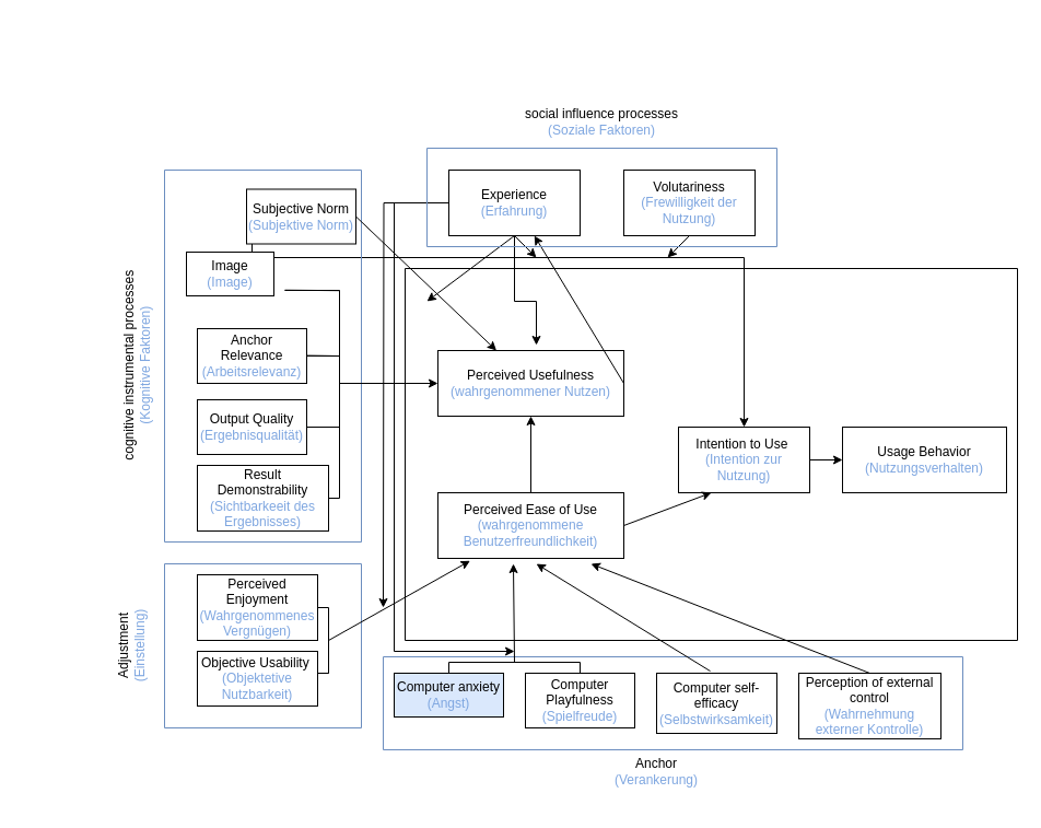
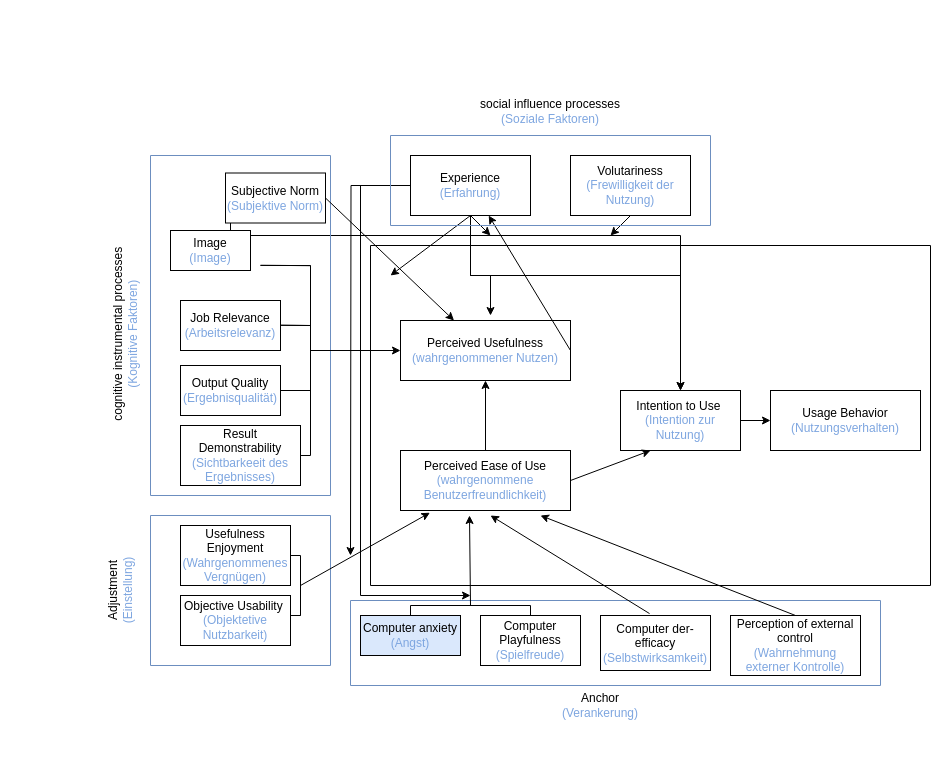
  <mxCell id="0" />
  <mxCell id="1" parent="0" />
  <mxCell id="2" value="&lt;div&gt;Perceived Usefulness&lt;/div&gt;&lt;div&gt;&lt;font color=&quot;#7ea6e0&quot;&gt;(wahrgenommener Nutzen)&lt;/font&gt;&lt;/div&gt;" style="rounded=0;whiteSpace=wrap;html=1;" parent="1" vertex="1"><mxGeometry x="400" y="320" width="170" height="60" as="geometry" /></mxCell>
  <mxCell id="3" style="edgeStyle=orthogonalEdgeStyle;rounded=0;orthogonalLoop=1;jettySize=auto;html=1;entryX=0.5;entryY=1;entryDx=0;entryDy=0;" parent="1" source="4" target="2" edge="1"><mxGeometry relative="1" as="geometry" /></mxCell>
  <mxCell id="4" value="&lt;div&gt;Perceived Ease of Use&lt;/div&gt;&lt;font color=&quot;#7ea6e0&quot;&gt;&lt;/font&gt;&lt;div&gt;&lt;span style=&quot;caret-color: rgb(126, 166, 224); color: rgb(126, 166, 224);&quot;&gt;(wahrgenommene Benutzerfreundlichkeit)&lt;/span&gt;&lt;br&gt;&lt;/div&gt;" style="rounded=0;whiteSpace=wrap;html=1;" parent="1" vertex="1"><mxGeometry x="400" y="450" width="170" height="60" as="geometry" /></mxCell>
  <mxCell id="5" style="edgeStyle=orthogonalEdgeStyle;rounded=0;orthogonalLoop=1;jettySize=auto;html=1;entryX=0;entryY=0.5;entryDx=0;entryDy=0;" parent="1" source="6" target="7" edge="1"><mxGeometry relative="1" as="geometry" /></mxCell>
  <mxCell id="6" value="&lt;div&gt;Intention to Use&amp;nbsp;&lt;/div&gt;&lt;div&gt;&lt;span style=&quot;color: rgb(126, 166, 224);&quot;&gt;(Intention zur Nutzung)&lt;/span&gt;&lt;br&gt;&lt;/div&gt;" style="rounded=0;whiteSpace=wrap;html=1;" parent="1" vertex="1"><mxGeometry x="620" y="390" width="120" height="60" as="geometry" /></mxCell>
  <mxCell id="7" value="&lt;div&gt;Usage Behavior&lt;/div&gt;&lt;div&gt;&lt;span style=&quot;color: rgb(126, 166, 224);&quot;&gt;(Nutzungsverhalten)&lt;/span&gt;&lt;br&gt;&lt;/div&gt;" style="rounded=0;whiteSpace=wrap;html=1;" parent="1" vertex="1"><mxGeometry x="770" y="390" width="150" height="60" as="geometry" /></mxCell>
  <mxCell id="8" value="" style="endArrow=classic;html=1;rounded=0;exitX=1;exitY=0.5;exitDx=0;exitDy=0;" parent="1" source="2" target="19" edge="1"><mxGeometry width="50" height="50" relative="1" as="geometry"><mxPoint x="320" y="400" as="sourcePoint" /><mxPoint x="410" y="360" as="targetPoint" /></mxGeometry></mxCell>
  <mxCell id="9" value="" style="endArrow=classic;html=1;rounded=0;exitX=1;exitY=0.5;exitDx=0;exitDy=0;entryX=0.25;entryY=1;entryDx=0;entryDy=0;" parent="1" source="4" target="6" edge="1"><mxGeometry width="50" height="50" relative="1" as="geometry"><mxPoint x="570" y="480" as="sourcePoint" /><mxPoint x="680" y="520" as="targetPoint" /></mxGeometry></mxCell>
  <mxCell id="10" value="" style="endArrow=none;html=1;rounded=0;" parent="1" edge="1"><mxGeometry width="50" height="50" relative="1" as="geometry"><mxPoint x="370" y="585" as="sourcePoint" /><mxPoint x="370" y="245" as="targetPoint" /></mxGeometry></mxCell>
  <mxCell id="11" value="" style="endArrow=none;html=1;rounded=0;" parent="1" edge="1"><mxGeometry width="50" height="50" relative="1" as="geometry"><mxPoint x="930" y="585" as="sourcePoint" /><mxPoint x="930" y="245" as="targetPoint" /></mxGeometry></mxCell>
  <mxCell id="12" value="" style="endArrow=none;html=1;rounded=0;" parent="1" edge="1"><mxGeometry width="50" height="50" relative="1" as="geometry"><mxPoint x="370" y="245" as="sourcePoint" /><mxPoint x="930" y="245" as="targetPoint" /></mxGeometry></mxCell>
  <mxCell id="13" value="" style="endArrow=none;html=1;rounded=0;" parent="1" edge="1"><mxGeometry width="50" height="50" relative="1" as="geometry"><mxPoint x="930" y="585" as="sourcePoint" /><mxPoint x="370" y="585" as="targetPoint" /></mxGeometry></mxCell>
  <mxCell id="14" style="edgeStyle=orthogonalEdgeStyle;rounded=0;orthogonalLoop=1;jettySize=auto;html=1;" parent="1" source="29" target="6" edge="1"><mxGeometry relative="1" as="geometry"><Array as="points"><mxPoint x="230" y="235" /><mxPoint x="680" y="235" /></Array></mxGeometry></mxCell>
  <mxCell id="15" style="edgeStyle=orthogonalEdgeStyle;rounded=0;orthogonalLoop=1;jettySize=auto;html=1;" parent="1" source="19" edge="1"><mxGeometry relative="1" as="geometry"><mxPoint x="350" y="555" as="targetPoint" /></mxGeometry></mxCell>
  <mxCell id="16" style="edgeStyle=orthogonalEdgeStyle;rounded=0;orthogonalLoop=1;jettySize=auto;html=1;" parent="1" source="19" edge="1"><mxGeometry relative="1" as="geometry"><mxPoint x="470" y="595" as="targetPoint" /><Array as="points"><mxPoint x="360" y="185" /><mxPoint x="360" y="595" /></Array></mxGeometry></mxCell>
+ <mxCell id="17" style="edgeStyle=orthogonalEdgeStyle;rounded=0;orthogonalLoop=1;jettySize=auto;html=1;" parent="1" source="19" target="6" edge="1"><mxGeometry relative="1" as="geometry"><Array as="points"><mxPoint x="470" y="275" /><mxPoint x="680" y="275" /></Array></mxGeometry></mxCell>
  <mxCell id="18" style="edgeStyle=orthogonalEdgeStyle;rounded=0;orthogonalLoop=1;jettySize=auto;html=1;" parent="1" source="19" edge="1"><mxGeometry relative="1" as="geometry"><mxPoint x="490" y="315" as="targetPoint" /><Array as="points"><mxPoint x="470" y="275" /><mxPoint x="490" y="275" /></Array></mxGeometry></mxCell>
  <mxCell id="19" value="&lt;div&gt;Experience&lt;/div&gt;&lt;div&gt;&lt;span style=&quot;color: rgb(126, 166, 224);&quot;&gt;(Erfahrung)&lt;/span&gt;&lt;br&gt;&lt;/div&gt;" style="rounded=0;whiteSpace=wrap;html=1;" parent="1" vertex="1"><mxGeometry x="410" y="155" width="120" height="60" as="geometry" /></mxCell>
  <mxCell id="20" value="&lt;div&gt;Volutariness&lt;br&gt;&lt;/div&gt;&lt;div&gt;&lt;span style=&quot;color: rgb(126, 166, 224);&quot;&gt;(Frewilligkeit der Nutzung)&lt;/span&gt;&lt;br&gt;&lt;/div&gt;" style="rounded=0;whiteSpace=wrap;html=1;" parent="1" vertex="1"><mxGeometry x="570" y="155" width="120" height="60" as="geometry" /></mxCell>
  <mxCell id="21" value="" style="endArrow=classic;html=1;rounded=0;exitX=0.5;exitY=1;exitDx=0;exitDy=0;" parent="1" source="19" edge="1"><mxGeometry width="50" height="50" relative="1" as="geometry"><mxPoint x="310" y="255" as="sourcePoint" /><mxPoint x="390" y="275" as="targetPoint" /></mxGeometry></mxCell>
  <mxCell id="22" value="" style="endArrow=classic;html=1;rounded=0;" parent="1" edge="1"><mxGeometry width="50" height="50" relative="1" as="geometry"><mxPoint x="470" y="215" as="sourcePoint" /><mxPoint x="490" y="235" as="targetPoint" /></mxGeometry></mxCell>
  <mxCell id="23" value="" style="endArrow=classic;html=1;rounded=0;exitX=0.5;exitY=1;exitDx=0;exitDy=0;" parent="1" source="20" edge="1"><mxGeometry width="50" height="50" relative="1" as="geometry"><mxPoint x="480" y="225" as="sourcePoint" /><mxPoint x="610" y="235" as="targetPoint" /></mxGeometry></mxCell>
  <mxCell id="24" value="" style="swimlane;startSize=0;fillColor=#dae8fc;strokeColor=#6C8EBF;" parent="1" vertex="1"><mxGeometry x="150" y="155" width="180" height="340" as="geometry" /></mxCell>
  <mxCell id="25" value="&lt;div&gt;Image&lt;/div&gt;&lt;div&gt;&lt;span style=&quot;color: rgb(126, 166, 224);&quot;&gt;(Image)&lt;/span&gt;&lt;br&gt;&lt;/div&gt;" style="rounded=0;whiteSpace=wrap;html=1;" parent="24" vertex="1"><mxGeometry x="20" y="75" width="80" height="40" as="geometry" /></mxCell>
- <mxCell id="26" value="&lt;div&gt;Anchor Relevance&lt;/div&gt;&lt;div&gt;&lt;span style=&quot;color: rgb(126, 166, 224);&quot;&gt;(Arbeitsrelevanz)&lt;/span&gt;&lt;br&gt;&lt;/div&gt;" style="rounded=0;whiteSpace=wrap;html=1;" parent="24" vertex="1"><mxGeometry x="30" y="145" width="100" height="50" as="geometry" /></mxCell>
+ <mxCell id="26" value="&lt;div&gt;Job Relevance&lt;/div&gt;&lt;div&gt;&lt;span style=&quot;color: rgb(126, 166, 224);&quot;&gt;(Arbeitsrelevanz)&lt;/span&gt;&lt;br&gt;&lt;/div&gt;" style="rounded=0;whiteSpace=wrap;html=1;" parent="24" vertex="1"><mxGeometry x="30" y="145" width="100" height="50" as="geometry" /></mxCell>
  <mxCell id="27" value="&lt;div&gt;Output Quality&lt;/div&gt;&lt;div&gt;&lt;span style=&quot;color: rgb(126, 166, 224);&quot;&gt;(Ergebnisqualität)&lt;/span&gt;&lt;br&gt;&lt;/div&gt;" style="rounded=0;whiteSpace=wrap;html=1;" parent="24" vertex="1"><mxGeometry x="30" y="210" width="100" height="50" as="geometry" /></mxCell>
  <mxCell id="28" value="&lt;div&gt;Result Demonstrability&lt;/div&gt;&lt;div&gt;&lt;span style=&quot;color: rgb(126, 166, 224);&quot;&gt;(Sichtbarkeeit des Ergebnisses)&lt;/span&gt;&lt;br&gt;&lt;/div&gt;" style="rounded=0;whiteSpace=wrap;html=1;" parent="24" vertex="1"><mxGeometry x="30" y="270" width="120" height="60" as="geometry" /></mxCell>
  <mxCell id="29" value="&lt;div&gt;&lt;font&gt;Subjective Norm&lt;/font&gt;&lt;/div&gt;&lt;div&gt;&lt;font color=&quot;#7ea6e0&quot;&gt;(Subjektive Norm)&lt;/font&gt;&lt;/div&gt;" style="rounded=0;whiteSpace=wrap;html=1;" parent="24" vertex="1"><mxGeometry x="75" y="17.5" width="100" height="50" as="geometry" /></mxCell>
  <mxCell id="30" value="" style="endArrow=none;html=1;rounded=0;exitX=1;exitY=0.5;exitDx=0;exitDy=0;" parent="24" source="28" edge="1"><mxGeometry width="50" height="50" relative="1" as="geometry"><mxPoint x="140" y="330" as="sourcePoint" /><mxPoint x="160" y="300" as="targetPoint" /></mxGeometry></mxCell>
  <mxCell id="31" value="" style="endArrow=none;html=1;rounded=0;exitX=1;exitY=0.5;exitDx=0;exitDy=0;" parent="24" source="27" edge="1"><mxGeometry width="50" height="50" relative="1" as="geometry"><mxPoint x="120" y="290" as="sourcePoint" /><mxPoint x="160" y="235" as="targetPoint" /></mxGeometry></mxCell>
  <mxCell id="32" value="" style="endArrow=none;html=1;rounded=0;exitX=1;exitY=0.5;exitDx=0;exitDy=0;" parent="24" edge="1"><mxGeometry width="50" height="50" relative="1" as="geometry"><mxPoint x="110" y="109.86" as="sourcePoint" /><mxPoint x="110" y="109.86" as="targetPoint" /><Array as="points"><mxPoint x="160" y="110.1" /></Array></mxGeometry></mxCell>
  <mxCell id="33" value="" style="endArrow=none;html=1;rounded=0;exitX=1;exitY=0.5;exitDx=0;exitDy=0;" parent="24" edge="1"><mxGeometry width="50" height="50" relative="1" as="geometry"><mxPoint x="130" y="169.76" as="sourcePoint" /><mxPoint x="130" y="169.76" as="targetPoint" /><Array as="points"><mxPoint x="160" y="170" /></Array></mxGeometry></mxCell>
  <mxCell id="34" value="" style="endArrow=none;html=1;rounded=0;" parent="24" edge="1"><mxGeometry width="50" height="50" relative="1" as="geometry"><mxPoint x="160" y="300" as="sourcePoint" /><mxPoint x="160" y="110" as="targetPoint" /></mxGeometry></mxCell>
  <mxCell id="35" value="" style="endArrow=classic;html=1;rounded=0;entryX=0;entryY=0.5;entryDx=0;entryDy=0;" parent="24" target="2" edge="1"><mxGeometry width="50" height="50" relative="1" as="geometry"><mxPoint x="160" y="195" as="sourcePoint" /><mxPoint x="200" y="150" as="targetPoint" /></mxGeometry></mxCell>
  <mxCell id="36" value="" style="swimlane;startSize=0;fillColor=#dae8fc;strokeColor=#6C8EBF;rotation=90;" parent="1" vertex="1"><mxGeometry x="505" y="20" width="90" height="320" as="geometry" /></mxCell>
  <mxCell id="37" value="&lt;div&gt;cognitive instrumental processes&lt;br&gt;&lt;/div&gt;&lt;div&gt;&lt;span style=&quot;color: rgb(126, 166, 224);&quot;&gt;(Kognitive Faktoren)&lt;/span&gt;&lt;/div&gt;" style="text;html=1;align=center;verticalAlign=middle;whiteSpace=wrap;rounded=0;rotation=-90;" parent="1" vertex="1"><mxGeometry x="20" y="287.5" width="210" height="92.5" as="geometry" /></mxCell>
  <mxCell id="38" value="&lt;div&gt;social influence processes&lt;/div&gt;&lt;div&gt;&lt;span style=&quot;color: rgb(126, 166, 224);&quot;&gt;(Soziale Faktoren)&lt;/span&gt;&lt;br&gt;&lt;/div&gt;" style="text;html=1;align=center;verticalAlign=middle;whiteSpace=wrap;rounded=0;rotation=0;" parent="1" vertex="1"><mxGeometry x="445" y="65" width="210" height="92.5" as="geometry" /></mxCell>
  <mxCell id="39" value="&lt;div&gt;Perception of external control&lt;/div&gt;&lt;div&gt;&lt;span style=&quot;color: rgb(126, 166, 224);&quot;&gt;(Wahrnehmung externer Kontrolle)&lt;/span&gt;&lt;br&gt;&lt;/div&gt;" style="rounded=0;whiteSpace=wrap;html=1;" parent="1" vertex="1"><mxGeometry x="730" y="615" width="130" height="60" as="geometry" /></mxCell>
  <mxCell id="40" value="&lt;div&gt;Computer Playfulness&lt;/div&gt;&lt;div&gt;&lt;span style=&quot;color: rgb(126, 166, 224);&quot;&gt;(Spielfreude)&lt;/span&gt;&lt;br&gt;&lt;/div&gt;" style="rounded=0;whiteSpace=wrap;html=1;" parent="1" vertex="1"><mxGeometry x="480" y="615" width="100" height="50" as="geometry" /></mxCell>
  <mxCell id="41" value="&lt;div&gt;Computer anxiety&lt;/div&gt;&lt;div&gt;&lt;span style=&quot;color: rgb(126, 166, 224);&quot;&gt;(Angst)&lt;/span&gt;&lt;br&gt;&lt;/div&gt;" style="rounded=0;whiteSpace=wrap;html=1;fillColor=#dae8fc;" parent="1" vertex="1"><mxGeometry x="360" y="615" width="100" height="40" as="geometry" /></mxCell>
  <mxCell id="42" value="" style="swimlane;startSize=0;fillColor=#dae8fc;strokeColor=#6C8EBF;" parent="1" vertex="1"><mxGeometry x="150" y="515" width="180" height="150" as="geometry" /></mxCell>
- <mxCell id="43" value="&lt;div&gt;Perceived Enjoyment&lt;/div&gt;&lt;div&gt;&lt;span style=&quot;color: rgb(126, 166, 224);&quot;&gt;(Wahrgenommenes Vergnügen)&lt;/span&gt;&lt;br&gt;&lt;/div&gt;" style="rounded=0;whiteSpace=wrap;html=1;" parent="42" vertex="1"><mxGeometry x="30" y="10" width="110" height="60" as="geometry" /></mxCell>
+ <mxCell id="43" value="&lt;div&gt;Usefulness Enjoyment&lt;/div&gt;&lt;div&gt;&lt;span style=&quot;color: rgb(126, 166, 224);&quot;&gt;(Wahrgenommenes Vergnügen)&lt;/span&gt;&lt;br&gt;&lt;/div&gt;" style="rounded=0;whiteSpace=wrap;html=1;" parent="42" vertex="1"><mxGeometry x="30" y="10" width="110" height="60" as="geometry" /></mxCell>
  <mxCell id="44" value="&lt;div&gt;Objective Usability&amp;nbsp;&lt;/div&gt;&lt;div&gt;&lt;span style=&quot;color: rgb(126, 166, 224);&quot;&gt;(Objektetive Nutzbarkeit)&lt;/span&gt;&lt;br&gt;&lt;/div&gt;" style="rounded=0;whiteSpace=wrap;html=1;" parent="42" vertex="1"><mxGeometry x="30" y="80" width="110" height="50" as="geometry" /></mxCell>
  <mxCell id="45" value="" style="endArrow=none;html=1;rounded=0;" parent="42" edge="1"><mxGeometry width="50" height="50" relative="1" as="geometry"><mxPoint x="150" y="94.88" as="sourcePoint" /><mxPoint x="140" y="100" as="targetPoint" /><Array as="points"><mxPoint x="150" y="100" /></Array></mxGeometry></mxCell>
  <mxCell id="46" value="" style="swimlane;startSize=0;fillColor=#dae8fc;strokeColor=#6C8EBF;" parent="1" vertex="1"><mxGeometry x="350" y="600" width="530" height="85" as="geometry"><mxRectangle x="480" y="575" width="50" height="40" as="alternateBounds" /></mxGeometry></mxCell>
- <mxCell id="47" value="&lt;div&gt;Computer self-efficacy&lt;/div&gt;&lt;div&gt;&lt;span style=&quot;color: rgb(126, 166, 224);&quot;&gt;(Selbstwirksamkeit)&lt;/span&gt;&lt;br&gt;&lt;/div&gt;" style="rounded=0;whiteSpace=wrap;html=1;" parent="46" vertex="1"><mxGeometry x="250" y="15" width="110" height="55" as="geometry" /></mxCell>
+ <mxCell id="47" value="&lt;div&gt;Computer der-efficacy&lt;/div&gt;&lt;div&gt;&lt;span style=&quot;color: rgb(126, 166, 224);&quot;&gt;(Selbstwirksamkeit)&lt;/span&gt;&lt;br&gt;&lt;/div&gt;" style="rounded=0;whiteSpace=wrap;html=1;" parent="46" vertex="1"><mxGeometry x="250" y="15" width="110" height="55" as="geometry" /></mxCell>
  <mxCell id="48" value="" style="endArrow=none;html=1;rounded=0;" parent="1" edge="1"><mxGeometry width="50" height="50" relative="1" as="geometry"><mxPoint x="300" y="615" as="sourcePoint" /><mxPoint x="300" y="555" as="targetPoint" /></mxGeometry></mxCell>
  <mxCell id="49" value="" style="endArrow=none;html=1;rounded=0;entryX=1;entryY=0.5;entryDx=0;entryDy=0;" parent="1" target="43" edge="1"><mxGeometry width="50" height="50" relative="1" as="geometry"><mxPoint x="300" y="555" as="sourcePoint" /><mxPoint x="440" y="635" as="targetPoint" /></mxGeometry></mxCell>
  <mxCell id="50" value="" style="endArrow=classic;html=1;rounded=0;entryX=0.173;entryY=1.037;entryDx=0;entryDy=0;entryPerimeter=0;" parent="1" target="4" edge="1"><mxGeometry width="50" height="50" relative="1" as="geometry"><mxPoint x="300" y="585" as="sourcePoint" /><mxPoint x="480" y="515" as="targetPoint" /></mxGeometry></mxCell>
  <mxCell id="51" value="" style="endArrow=classic;html=1;rounded=0;exitX=1;exitY=0.5;exitDx=0;exitDy=0;" parent="1" source="29" target="2" edge="1"><mxGeometry width="50" height="50" relative="1" as="geometry"><mxPoint x="300" y="235" as="sourcePoint" /><mxPoint x="350" y="185" as="targetPoint" /></mxGeometry></mxCell>
  <mxCell id="52" value="" style="endArrow=classic;html=1;rounded=0;exitX=0.446;exitY=-0.035;exitDx=0;exitDy=0;exitPerimeter=0;" parent="1" source="47" edge="1"><mxGeometry width="50" height="50" relative="1" as="geometry"><mxPoint x="530" y="625" as="sourcePoint" /><mxPoint x="490" y="515" as="targetPoint" /></mxGeometry></mxCell>
  <mxCell id="53" value="" style="endArrow=classic;html=1;rounded=0;exitX=0.5;exitY=0;exitDx=0;exitDy=0;" parent="1" source="39" edge="1"><mxGeometry width="50" height="50" relative="1" as="geometry"><mxPoint x="655" y="624" as="sourcePoint" /><mxPoint x="540" y="515" as="targetPoint" /></mxGeometry></mxCell>
  <mxCell id="54" value="" style="endArrow=none;html=1;rounded=0;exitX=0.5;exitY=0;exitDx=0;exitDy=0;" parent="1" source="41" edge="1"><mxGeometry width="50" height="50" relative="1" as="geometry"><mxPoint x="360" y="645" as="sourcePoint" /><mxPoint x="410" y="605" as="targetPoint" /></mxGeometry></mxCell>
  <mxCell id="55" value="" style="endArrow=none;html=1;rounded=0;" parent="1" edge="1"><mxGeometry width="50" height="50" relative="1" as="geometry"><mxPoint x="410" y="605" as="sourcePoint" /><mxPoint x="530" y="605" as="targetPoint" /></mxGeometry></mxCell>
  <mxCell id="56" value="" style="endArrow=none;html=1;rounded=0;exitX=0.5;exitY=0;exitDx=0;exitDy=0;" parent="1" source="40" edge="1"><mxGeometry width="50" height="50" relative="1" as="geometry"><mxPoint x="550" y="625" as="sourcePoint" /><mxPoint x="530" y="605" as="targetPoint" /></mxGeometry></mxCell>
  <mxCell id="57" value="" style="endArrow=classic;html=1;rounded=0;" parent="1" edge="1"><mxGeometry width="50" height="50" relative="1" as="geometry"><mxPoint x="470" y="605" as="sourcePoint" /><mxPoint x="469" y="515" as="targetPoint" /></mxGeometry></mxCell>
  <mxCell id="58" value="&lt;div&gt;Adjustment&lt;/div&gt;&lt;div&gt;&lt;span style=&quot;color: rgb(126, 166, 224);&quot;&gt;(Einstellung)&lt;/span&gt;&lt;/div&gt;" style="text;html=1;align=center;verticalAlign=middle;whiteSpace=wrap;rounded=0;rotation=-90;" parent="1" vertex="1"><mxGeometry x="50" y="560" width="140" height="60" as="geometry" /></mxCell>
  <mxCell id="59" value="&lt;div&gt;Anchor&lt;/div&gt;&lt;div&gt;&lt;span style=&quot;color: rgb(126, 166, 224);&quot;&gt;(Verankerung)&lt;/span&gt;&lt;/div&gt;" style="text;html=1;align=center;verticalAlign=middle;whiteSpace=wrap;rounded=0;rotation=0;" parent="1" vertex="1"><mxGeometry x="530" y="675" width="140" height="60" as="geometry" /></mxCell>
